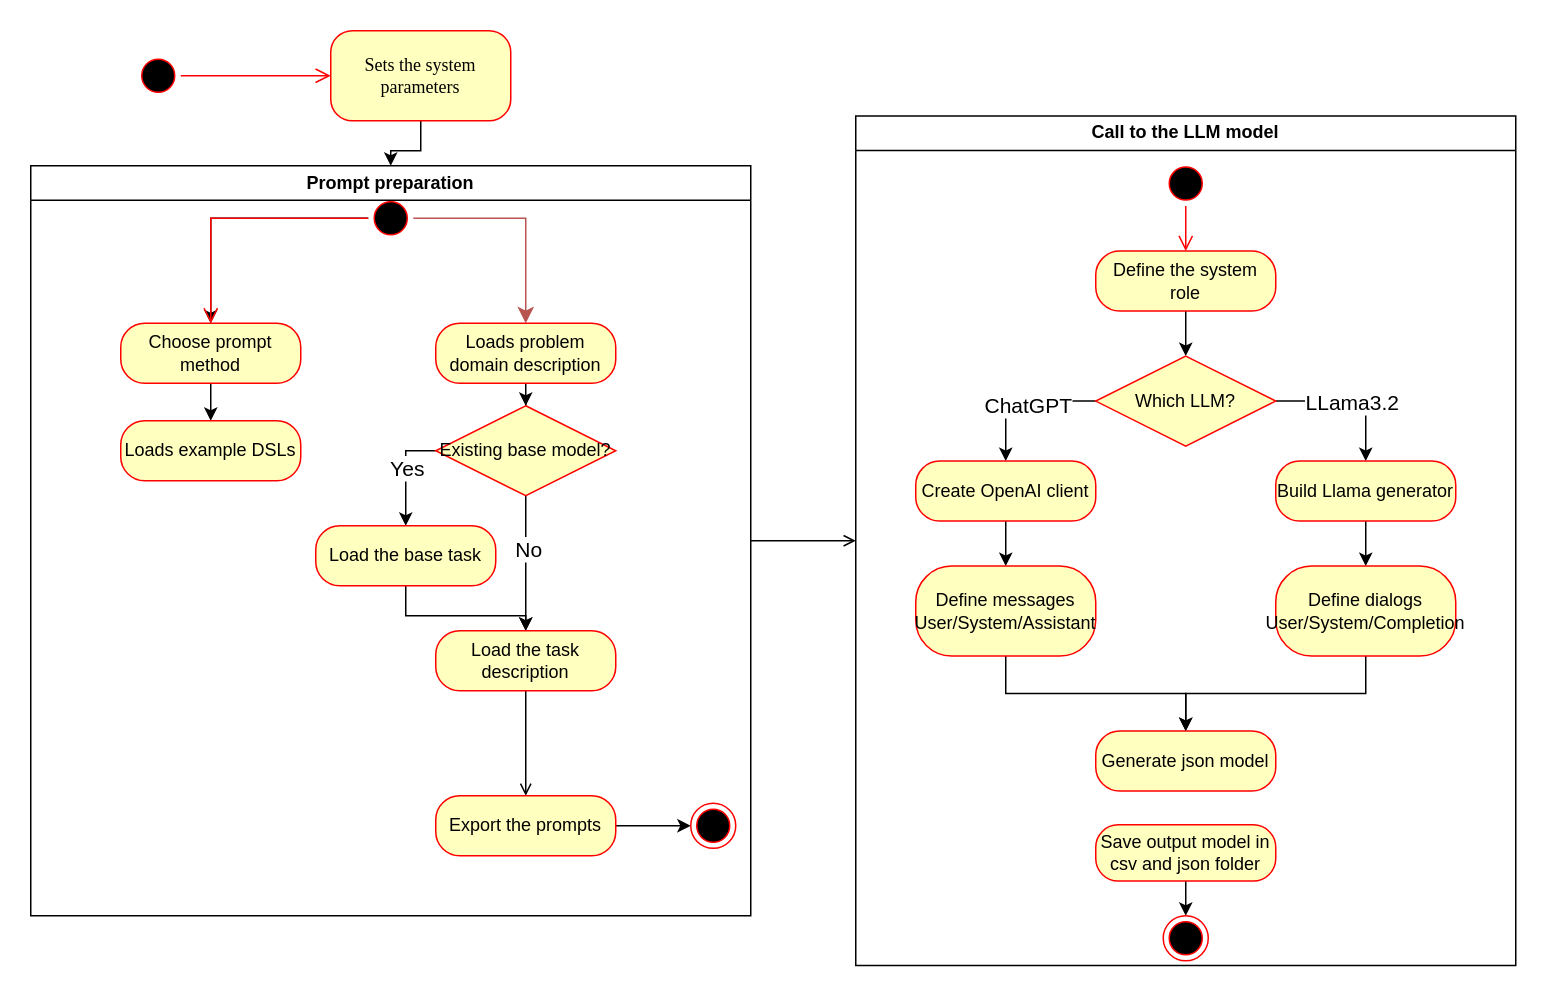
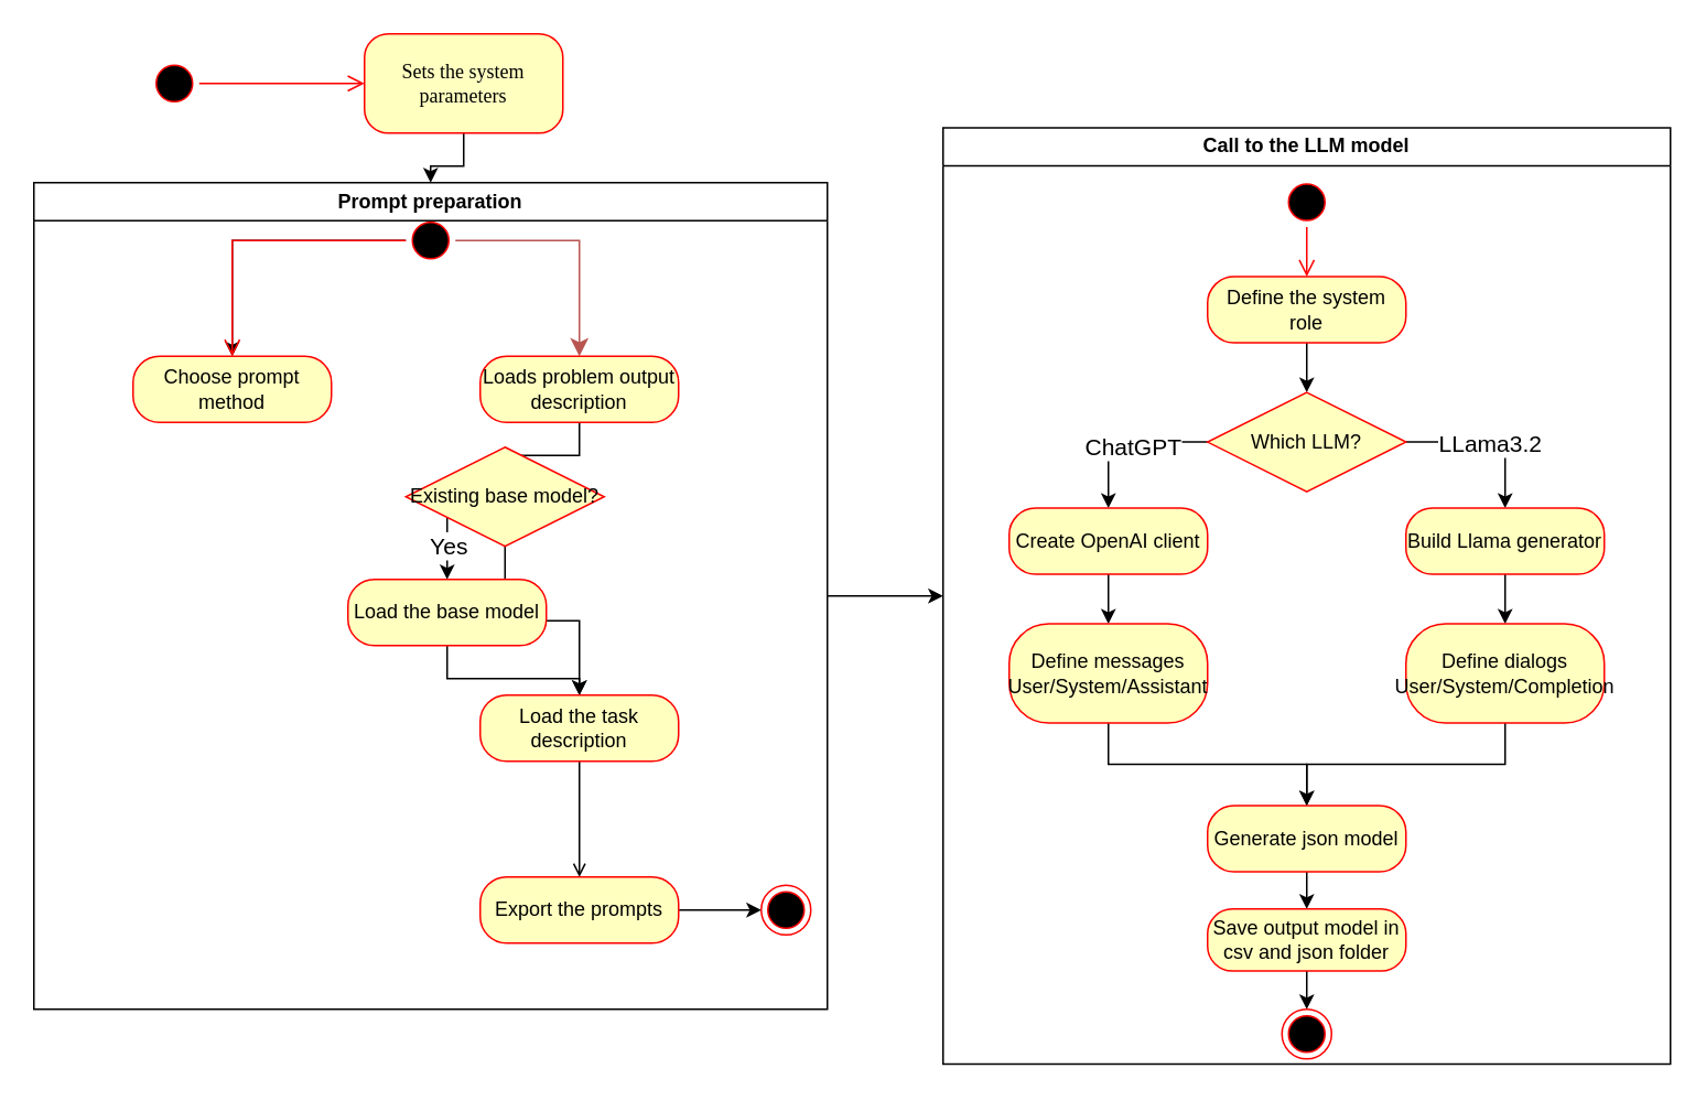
  <mxCell id="0" />
  <mxCell id="1" parent="0" />
  <mxCell id="2" value="" style="ellipse;html=1;shape=startState;fillColor=#000000;strokeColor=#ff0000;rounded=1;shadow=0;comic=0;labelBackgroundColor=none;fontFamily=Verdana;fontSize=12;fontColor=#000000;align=center;direction=south;" parent="1" vertex="1"><mxGeometry x="90" y="35" width="30" height="30" as="geometry" /></mxCell>
  <mxCell id="3" style="edgeStyle=orthogonalEdgeStyle;rounded=0;orthogonalLoop=1;jettySize=auto;html=1;entryX=0.5;entryY=0;entryDx=0;entryDy=0;" edge="1" parent="1" source="4" target="7"><mxGeometry relative="1" as="geometry" /></mxCell>
  <mxCell id="4" value="Sets the system parameters" style="rounded=1;whiteSpace=wrap;html=1;arcSize=24;fillColor=#ffffc0;strokeColor=#ff0000;shadow=0;comic=0;labelBackgroundColor=none;fontFamily=Verdana;fontSize=12;fontColor=#000000;align=center;" parent="1" vertex="1"><mxGeometry x="220" y="20" width="120" height="60" as="geometry" /></mxCell>
  <mxCell id="5" style="edgeStyle=orthogonalEdgeStyle;html=1;labelBackgroundColor=none;endArrow=open;endSize=8;strokeColor=#ff0000;fontFamily=Verdana;fontSize=12;align=left;" parent="1" source="2" target="4" edge="1"><mxGeometry relative="1" as="geometry" /></mxCell>
- <mxCell id="6" style="edgeStyle=orthogonalEdgeStyle;rounded=0;orthogonalLoop=1;jettySize=auto;html=1;entryX=0;entryY=0.5;entryDx=0;entryDy=0;endArrow=open;" edge="1" parent="1" source="7" target="29"><mxGeometry relative="1" as="geometry" /></mxCell>
+ <mxCell id="6" style="edgeStyle=orthogonalEdgeStyle;rounded=0;orthogonalLoop=1;jettySize=auto;html=1;entryX=0;entryY=0.5;entryDx=0;entryDy=0;" edge="1" parent="1" source="7" target="29"><mxGeometry relative="1" as="geometry" /></mxCell>
  <mxCell id="7" value="&lt;div&gt;Prompt preparation&lt;/div&gt;" style="swimlane;whiteSpace=wrap;html=1;" vertex="1" parent="1"><mxGeometry x="20" y="110" width="480" height="500" as="geometry" /></mxCell>
  <mxCell id="8" value="" style="edgeStyle=orthogonalEdgeStyle;rounded=0;orthogonalLoop=1;jettySize=auto;html=1;" edge="1" parent="7" source="10" target="13"><mxGeometry relative="1" as="geometry" /></mxCell>
  <mxCell id="9" style="edgeStyle=orthogonalEdgeStyle;rounded=0;orthogonalLoop=1;jettySize=auto;html=1;entryX=0.5;entryY=0;entryDx=0;entryDy=0;fillColor=#f8cecc;strokeColor=#b85450;endSize=8;" edge="1" parent="7" source="10" target="16"><mxGeometry relative="1" as="geometry" /></mxCell>
  <mxCell id="10" value="" style="ellipse;html=1;shape=startState;fillColor=#000000;strokeColor=#ff0000;" vertex="1" parent="7"><mxGeometry x="225" y="20" width="30" height="30" as="geometry" /></mxCell>
  <mxCell id="11" value="" style="edgeStyle=orthogonalEdgeStyle;html=1;verticalAlign=bottom;endArrow=open;endSize=8;strokeColor=#ff0000;rounded=0;entryX=0.5;entryY=0;entryDx=0;entryDy=0;" edge="1" source="10" parent="7" target="13"><mxGeometry relative="1" as="geometry"><mxPoint x="240" y="110" as="targetPoint" /></mxGeometry></mxCell>
- <mxCell id="12" value="" style="edgeStyle=orthogonalEdgeStyle;rounded=0;orthogonalLoop=1;jettySize=auto;html=1;" edge="1" parent="7" source="13" target="14"><mxGeometry relative="1" as="geometry" /></mxCell>
  <mxCell id="13" value="Choose prompt method" style="rounded=1;whiteSpace=wrap;html=1;arcSize=40;fontColor=#000000;fillColor=#ffffc0;strokeColor=#ff0000;" vertex="1" parent="7"><mxGeometry x="60" y="105" width="120" height="40" as="geometry" /></mxCell>
- <mxCell id="14" value="Loads example DSLs" style="whiteSpace=wrap;html=1;fillColor=#ffffc0;strokeColor=#ff0000;fontColor=#000000;rounded=1;arcSize=40;" vertex="1" parent="7"><mxGeometry x="60" y="170" width="120" height="40" as="geometry" /></mxCell>
  <mxCell id="15" style="edgeStyle=orthogonalEdgeStyle;rounded=0;orthogonalLoop=1;jettySize=auto;html=1;entryX=0.5;entryY=0;entryDx=0;entryDy=0;" edge="1" parent="7" source="16" target="21"><mxGeometry relative="1" as="geometry" /></mxCell>
- <mxCell id="16" value="Loads problem domain description" style="rounded=1;whiteSpace=wrap;html=1;arcSize=40;fontColor=#000000;fillColor=#ffffc0;strokeColor=#ff0000;" vertex="1" parent="7"><mxGeometry x="270" y="105" width="120" height="40" as="geometry" /></mxCell>
+ <mxCell id="16" value="Loads problem output description" style="rounded=1;whiteSpace=wrap;html=1;arcSize=40;fontColor=#000000;fillColor=#ffffc0;strokeColor=#ff0000;" vertex="1" parent="7"><mxGeometry x="270" y="105" width="120" height="40" as="geometry" /></mxCell>
  <mxCell id="17" style="edgeStyle=orthogonalEdgeStyle;rounded=0;orthogonalLoop=1;jettySize=auto;html=1;entryX=0.5;entryY=0;entryDx=0;entryDy=0;" edge="1" parent="7" source="21" target="23"><mxGeometry relative="1" as="geometry"><Array as="points"><mxPoint x="250" y="190" /><mxPoint x="250" y="240" /></Array></mxGeometry></mxCell>
  <mxCell id="18" value="&lt;div style=&quot;font-size: 12px;&quot;&gt;&lt;font style=&quot;font-size: 14px;&quot;&gt;Yes&lt;/font&gt;&lt;/div&gt;" style="edgeLabel;html=1;align=center;verticalAlign=middle;resizable=0;points=[];" vertex="1" connectable="0" parent="17"><mxGeometry x="-0.114" relative="1" as="geometry"><mxPoint as="offset" /></mxGeometry></mxCell>
  <mxCell id="19" style="edgeStyle=orthogonalEdgeStyle;rounded=0;orthogonalLoop=1;jettySize=auto;html=1;entryX=0.5;entryY=0;entryDx=0;entryDy=0;" edge="1" parent="7" source="21" target="25"><mxGeometry relative="1" as="geometry" /></mxCell>
  <mxCell id="20" value="&lt;font style=&quot;font-size: 14px;&quot;&gt;No&lt;/font&gt;" style="edgeLabel;html=1;align=center;verticalAlign=middle;resizable=0;points=[];" vertex="1" connectable="0" parent="19"><mxGeometry x="-0.222" y="1" relative="1" as="geometry"><mxPoint as="offset" /></mxGeometry></mxCell>
- <mxCell id="21" value="Existing base model?" style="rhombus;whiteSpace=wrap;html=1;fontColor=#000000;fillColor=#ffffc0;strokeColor=#ff0000;" vertex="1" parent="7"><mxGeometry x="270" y="160" width="120" height="60" as="geometry" /></mxCell>
+ <mxCell id="21" value="Existing base model?" style="rhombus;whiteSpace=wrap;html=1;fontColor=#000000;fillColor=#ffffc0;strokeColor=#ff0000;" vertex="1" parent="7"><mxGeometry x="225" y="160" width="120" height="60" as="geometry" /></mxCell>
  <mxCell id="22" value="" style="edgeStyle=orthogonalEdgeStyle;rounded=0;orthogonalLoop=1;jettySize=auto;html=1;" edge="1" parent="7" source="23" target="25"><mxGeometry relative="1" as="geometry" /></mxCell>
- <mxCell id="23" value="Load the base task" style="rounded=1;whiteSpace=wrap;html=1;arcSize=40;fontColor=#000000;fillColor=#ffffc0;strokeColor=#ff0000;" vertex="1" parent="7"><mxGeometry x="190" y="240" width="120" height="40" as="geometry" /></mxCell>
+ <mxCell id="23" value="Load the base model" style="rounded=1;whiteSpace=wrap;html=1;arcSize=40;fontColor=#000000;fillColor=#ffffc0;strokeColor=#ff0000;" vertex="1" parent="7"><mxGeometry x="190" y="240" width="120" height="40" as="geometry" /></mxCell>
  <mxCell id="24" style="edgeStyle=orthogonalEdgeStyle;rounded=0;orthogonalLoop=1;jettySize=auto;html=1;entryX=0.5;entryY=0;entryDx=0;entryDy=0;endArrow=open;" edge="1" parent="7" source="25" target="27"><mxGeometry relative="1" as="geometry" /></mxCell>
  <mxCell id="25" value="&lt;div&gt;Load the task description&lt;/div&gt;" style="whiteSpace=wrap;html=1;fillColor=#ffffc0;strokeColor=#ff0000;fontColor=#000000;rounded=1;arcSize=40;" vertex="1" parent="7"><mxGeometry x="270" y="310" width="120" height="40" as="geometry" /></mxCell>
  <mxCell id="26" style="edgeStyle=orthogonalEdgeStyle;rounded=0;orthogonalLoop=1;jettySize=auto;html=1;entryX=0;entryY=0.5;entryDx=0;entryDy=0;" edge="1" parent="7" source="27" target="28"><mxGeometry relative="1" as="geometry" /></mxCell>
  <mxCell id="27" value="Export the prompts" style="whiteSpace=wrap;html=1;fillColor=#ffffc0;strokeColor=#ff0000;fontColor=#000000;rounded=1;arcSize=40;" vertex="1" parent="7"><mxGeometry x="270" y="420" width="120" height="40" as="geometry" /></mxCell>
  <mxCell id="28" value="" style="ellipse;html=1;shape=endState;fillColor=#000000;strokeColor=#ff0000;" vertex="1" parent="7"><mxGeometry x="440" y="425" width="30" height="30" as="geometry" /></mxCell>
  <mxCell id="29" value="Call to the LLM model" style="swimlane;whiteSpace=wrap;html=1;" vertex="1" parent="1"><mxGeometry x="570" y="76.88" width="440" height="566.25" as="geometry" /></mxCell>
  <mxCell id="30" value="" style="ellipse;html=1;shape=startState;fillColor=#000000;strokeColor=#ff0000;" vertex="1" parent="29"><mxGeometry x="205" y="30" width="30" height="30" as="geometry" /></mxCell>
  <mxCell id="31" value="" style="edgeStyle=orthogonalEdgeStyle;html=1;verticalAlign=bottom;endArrow=open;endSize=8;strokeColor=#ff0000;rounded=0;entryX=0.5;entryY=0;entryDx=0;entryDy=0;" edge="1" source="30" parent="29" target="33"><mxGeometry relative="1" as="geometry"><mxPoint x="180" y="80" as="targetPoint" /></mxGeometry></mxCell>
  <mxCell id="32" style="edgeStyle=orthogonalEdgeStyle;rounded=0;orthogonalLoop=1;jettySize=auto;html=1;entryX=0.5;entryY=0;entryDx=0;entryDy=0;" edge="1" parent="29" source="33" target="38"><mxGeometry relative="1" as="geometry" /></mxCell>
  <mxCell id="33" value="Define the system role" style="rounded=1;whiteSpace=wrap;html=1;arcSize=40;fontColor=#000000;fillColor=#ffffc0;strokeColor=#ff0000;" vertex="1" parent="29"><mxGeometry x="160" y="90" width="120" height="40" as="geometry" /></mxCell>
  <mxCell id="34" style="edgeStyle=orthogonalEdgeStyle;rounded=0;orthogonalLoop=1;jettySize=auto;html=1;entryX=0.5;entryY=0;entryDx=0;entryDy=0;" edge="1" parent="29" source="38" target="40"><mxGeometry relative="1" as="geometry"><Array as="points"><mxPoint x="100" y="190" /></Array></mxGeometry></mxCell>
  <mxCell id="35" value="&lt;div&gt;&lt;font style=&quot;font-size: 14px;&quot;&gt;ChatGPT&lt;/font&gt;&lt;/div&gt;" style="edgeLabel;html=1;align=center;verticalAlign=middle;resizable=0;points=[];" vertex="1" connectable="0" parent="34"><mxGeometry x="-0.083" y="3" relative="1" as="geometry"><mxPoint as="offset" /></mxGeometry></mxCell>
  <mxCell id="36" style="edgeStyle=orthogonalEdgeStyle;rounded=0;orthogonalLoop=1;jettySize=auto;html=1;entryX=0.5;entryY=0;entryDx=0;entryDy=0;" edge="1" parent="29" source="38" target="46"><mxGeometry relative="1" as="geometry"><Array as="points"><mxPoint x="340" y="190" /></Array></mxGeometry></mxCell>
  <mxCell id="37" value="&lt;font style=&quot;font-size: 14px;&quot;&gt;LLama3.2&lt;/font&gt;" style="edgeLabel;html=1;align=center;verticalAlign=middle;resizable=0;points=[];" vertex="1" connectable="0" parent="36"><mxGeometry x="0.02" y="-1" relative="1" as="geometry"><mxPoint as="offset" /></mxGeometry></mxCell>
  <mxCell id="38" value="&lt;div&gt;Which LLM?&lt;/div&gt;" style="rhombus;whiteSpace=wrap;html=1;fontColor=#000000;fillColor=#ffffc0;strokeColor=#ff0000;" vertex="1" parent="29"><mxGeometry x="160" y="160" width="120" height="60" as="geometry" /></mxCell>
  <mxCell id="39" value="" style="edgeStyle=orthogonalEdgeStyle;rounded=0;orthogonalLoop=1;jettySize=auto;html=1;" edge="1" parent="29" source="40" target="42"><mxGeometry relative="1" as="geometry" /></mxCell>
  <mxCell id="40" value="&lt;div&gt;Create OpenAI client&lt;br&gt;&lt;/div&gt;" style="whiteSpace=wrap;html=1;fillColor=#ffffc0;strokeColor=#ff0000;fontColor=#000000;rounded=1;arcSize=40;" vertex="1" parent="29"><mxGeometry x="40" y="230" width="120" height="40" as="geometry" /></mxCell>
  <mxCell id="41" value="" style="edgeStyle=orthogonalEdgeStyle;rounded=0;orthogonalLoop=1;jettySize=auto;html=1;" edge="1" parent="29" source="42" target="44"><mxGeometry relative="1" as="geometry" /></mxCell>
  <mxCell id="42" value="Define messages User/System/Assistant" style="whiteSpace=wrap;html=1;fillColor=#ffffc0;strokeColor=#ff0000;fontColor=#000000;rounded=1;arcSize=40;" vertex="1" parent="29"><mxGeometry x="40" y="300" width="120" height="60" as="geometry" /></mxCell>
+ <mxCell id="43" value="" style="edgeStyle=orthogonalEdgeStyle;rounded=0;orthogonalLoop=1;jettySize=auto;html=1;" edge="1" parent="29" source="44" target="50"><mxGeometry relative="1" as="geometry" /></mxCell>
  <mxCell id="44" value="Generate json model" style="whiteSpace=wrap;html=1;fillColor=#ffffc0;strokeColor=#ff0000;fontColor=#000000;rounded=1;arcSize=40;" vertex="1" parent="29"><mxGeometry x="160" y="410" width="120" height="40" as="geometry" /></mxCell>
  <mxCell id="45" value="" style="edgeStyle=orthogonalEdgeStyle;rounded=0;orthogonalLoop=1;jettySize=auto;html=1;entryX=0.5;entryY=0;entryDx=0;entryDy=0;" edge="1" parent="29" source="46" target="48"><mxGeometry relative="1" as="geometry"><mxPoint x="340" y="300" as="targetPoint" /></mxGeometry></mxCell>
  <mxCell id="46" value="&lt;div&gt;Build Llama generator&lt;br&gt;&lt;/div&gt;" style="whiteSpace=wrap;html=1;fillColor=#ffffc0;strokeColor=#ff0000;fontColor=#000000;rounded=1;arcSize=40;" vertex="1" parent="29"><mxGeometry x="280" y="230" width="120" height="40" as="geometry" /></mxCell>
  <mxCell id="47" style="edgeStyle=orthogonalEdgeStyle;rounded=0;orthogonalLoop=1;jettySize=auto;html=1;entryX=0.5;entryY=0;entryDx=0;entryDy=0;" edge="1" parent="29" source="48" target="44"><mxGeometry relative="1" as="geometry" /></mxCell>
  <mxCell id="48" value="Define dialogs User/System/Completion" style="whiteSpace=wrap;html=1;fillColor=#ffffc0;strokeColor=#ff0000;fontColor=#000000;rounded=1;arcSize=40;" vertex="1" parent="29"><mxGeometry x="280" y="300" width="120" height="60" as="geometry" /></mxCell>
  <mxCell id="49" style="edgeStyle=orthogonalEdgeStyle;rounded=0;orthogonalLoop=1;jettySize=auto;html=1;entryX=0.5;entryY=0;entryDx=0;entryDy=0;" edge="1" parent="29" source="50" target="51"><mxGeometry relative="1" as="geometry" /></mxCell>
  <mxCell id="50" value="Save output model in csv and json folder" style="whiteSpace=wrap;html=1;fillColor=#ffffc0;strokeColor=#ff0000;fontColor=#000000;rounded=1;arcSize=40;" vertex="1" parent="29"><mxGeometry x="160" y="472.5" width="120" height="37.5" as="geometry" /></mxCell>
  <mxCell id="51" value="" style="ellipse;html=1;shape=endState;fillColor=#000000;strokeColor=#ff0000;" vertex="1" parent="29"><mxGeometry x="205" y="533.12" width="30" height="30" as="geometry" /></mxCell>
